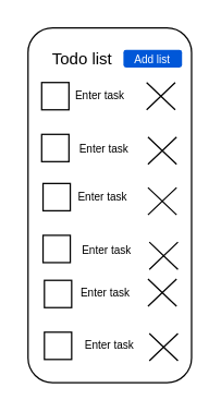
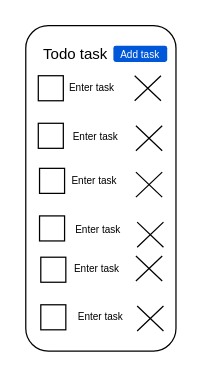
  <mxCell id="0" />
  <mxCell id="1" parent="0" />
  <mxCell id="2" value="" style="rounded=1;whiteSpace=wrap;html=1;" vertex="1" parent="1"><mxGeometry x="20" y="20" width="120" height="260" as="geometry" /></mxCell>
  <mxCell id="3" value="" style="rounded=0;whiteSpace=wrap;html=1;align=center;" vertex="1" parent="1"><mxGeometry x="30" y="60" width="20" height="20" as="geometry" /></mxCell>
  <mxCell id="4" value="" style="rounded=0;whiteSpace=wrap;html=1;align=center;" vertex="1" parent="1"><mxGeometry x="30" y="98" width="20" height="20" as="geometry" /></mxCell>
  <mxCell id="5" value="" style="rounded=0;whiteSpace=wrap;html=1;align=center;" vertex="1" parent="1"><mxGeometry x="31" y="134" width="20" height="20" as="geometry" /></mxCell>
  <mxCell id="6" value="" style="rounded=0;whiteSpace=wrap;html=1;align=center;" vertex="1" parent="1"><mxGeometry x="31" y="172" width="20" height="20" as="geometry" /></mxCell>
  <mxCell id="7" value="" style="rounded=0;whiteSpace=wrap;html=1;align=center;" vertex="1" parent="1"><mxGeometry x="32" y="205" width="20" height="20" as="geometry" /></mxCell>
  <mxCell id="8" value="" style="rounded=0;whiteSpace=wrap;html=1;align=center;" vertex="1" parent="1"><mxGeometry x="32" y="243" width="20" height="20" as="geometry" /></mxCell>
- <mxCell id="9" value="Todo list" style="text;html=1;align=center;verticalAlign=middle;whiteSpace=wrap;rounded=0;" vertex="1" parent="1"><mxGeometry x="30" y="27.5" width="60" height="30" as="geometry" /></mxCell>
+ <mxCell id="9" value="Todo task" style="text;html=1;align=center;verticalAlign=middle;whiteSpace=wrap;rounded=0;" vertex="1" parent="1"><mxGeometry x="30" y="27.5" width="60" height="30" as="geometry" /></mxCell>
  <mxCell id="10" value="Enter task" style="text;html=1;align=center;verticalAlign=middle;whiteSpace=wrap;rounded=0;fontSize=8;" vertex="1" parent="1"><mxGeometry x="43" y="55" width="60" height="30" as="geometry" /></mxCell>
  <mxCell id="11" value="Enter task" style="text;html=1;align=center;verticalAlign=middle;whiteSpace=wrap;rounded=0;fontSize=8;" vertex="1" parent="1"><mxGeometry x="46" y="94" width="60" height="30" as="geometry" /></mxCell>
  <mxCell id="12" value="Enter task" style="text;html=1;align=center;verticalAlign=middle;whiteSpace=wrap;rounded=0;fontSize=8;" vertex="1" parent="1"><mxGeometry x="45" y="129" width="60" height="30" as="geometry" /></mxCell>
  <mxCell id="13" value="Enter task" style="text;html=1;align=center;verticalAlign=middle;whiteSpace=wrap;rounded=0;fontSize=8;" vertex="1" parent="1"><mxGeometry x="48" y="168" width="60" height="30" as="geometry" /></mxCell>
  <mxCell id="14" value="Enter task" style="text;html=1;align=center;verticalAlign=middle;whiteSpace=wrap;rounded=0;fontSize=8;" vertex="1" parent="1"><mxGeometry x="47" y="199" width="60" height="30" as="geometry" /></mxCell>
  <mxCell id="15" value="Enter task" style="text;html=1;align=center;verticalAlign=middle;whiteSpace=wrap;rounded=0;fontSize=8;" vertex="1" parent="1"><mxGeometry x="50" y="238" width="60" height="30" as="geometry" /></mxCell>
  <mxCell id="16" value="" style="shape=mxgraph.sysml.x;" vertex="1" parent="1"><mxGeometry x="107" y="60" width="21" height="20" as="geometry" /></mxCell>
  <mxCell id="17" value="" style="shape=mxgraph.sysml.x;" vertex="1" parent="1"><mxGeometry x="108" y="100" width="21" height="20" as="geometry" /></mxCell>
  <mxCell id="18" value="" style="shape=mxgraph.sysml.x;" vertex="1" parent="1"><mxGeometry x="108" y="137" width="21" height="20" as="geometry" /></mxCell>
  <mxCell id="19" value="" style="shape=mxgraph.sysml.x;" vertex="1" parent="1"><mxGeometry x="109" y="177" width="21" height="20" as="geometry" /></mxCell>
  <mxCell id="20" value="" style="shape=mxgraph.sysml.x;" vertex="1" parent="1"><mxGeometry x="108" y="204" width="21" height="20" as="geometry" /></mxCell>
  <mxCell id="21" value="" style="shape=mxgraph.sysml.x;" vertex="1" parent="1"><mxGeometry x="109" y="244" width="21" height="20" as="geometry" /></mxCell>
- <mxCell id="22" value="Add list" style="rounded=1;fillColor=#0057D8;strokeColor=none;html=1;whiteSpace=wrap;fontColor=#ffffff;align=center;verticalAlign=middle;fontStyle=0;fontSize=8;sketch=0;" vertex="1" parent="1"><mxGeometry x="90" y="36" width="43" height="13" as="geometry" /></mxCell>
+ <mxCell id="22" value="Add task" style="rounded=1;fillColor=#0057D8;strokeColor=none;html=1;whiteSpace=wrap;fontColor=#ffffff;align=center;verticalAlign=middle;fontStyle=0;fontSize=8;sketch=0;" vertex="1" parent="1"><mxGeometry x="90" y="36" width="43" height="13" as="geometry" /></mxCell>
